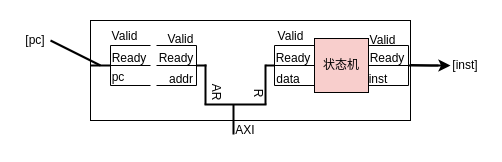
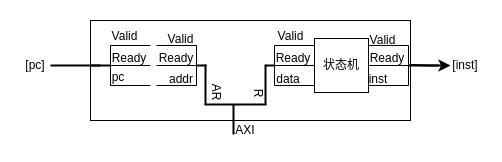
  <mxCell id="0" />
  <mxCell id="1" parent="0" />
  <mxCell id="2" value="" style="rounded=0;whiteSpace=wrap;html=1;movable=1;resizable=1;rotatable=1;deletable=1;editable=1;locked=0;connectable=1;" parent="1" vertex="1"><mxGeometry x="90" y="20" width="320" height="100" as="geometry" /></mxCell>
- <mxCell id="3" value="[pc]" style="text;html=1;strokeColor=none;fillColor=none;align=center;verticalAlign=middle;whiteSpace=wrap;rounded=0;" parent="1" vertex="1"><mxGeometry x="20" y="25" width="30" height="30" as="geometry" /></mxCell>
+ <mxCell id="3" value="[pc]" style="text;html=1;strokeColor=none;fillColor=none;align=center;verticalAlign=middle;whiteSpace=wrap;rounded=0;" parent="1" vertex="1"><mxGeometry x="20" y="50" width="30" height="30" as="geometry" /></mxCell>
  <mxCell id="4" value="Valid" style="text;html=1;strokeColor=none;fillColor=none;align=center;verticalAlign=middle;whiteSpace=wrap;rounded=0;" parent="1" vertex="1"><mxGeometry x="110" y="30" width="29" height="12" as="geometry" /></mxCell>
  <mxCell id="5" value="Ready" style="text;html=1;strokeColor=none;fillColor=none;align=center;verticalAlign=middle;whiteSpace=wrap;rounded=0;" parent="1" vertex="1"><mxGeometry x="109" y="52" width="40" height="12" as="geometry" /></mxCell>
  <mxCell id="6" value="pc" style="text;html=1;strokeColor=none;fillColor=none;align=center;verticalAlign=middle;whiteSpace=wrap;rounded=0;" parent="1" vertex="1"><mxGeometry x="98" y="71" width="40" height="12" as="geometry" /></mxCell>
  <mxCell id="7" value="" style="group" parent="1" vertex="1" connectable="0"><mxGeometry x="80" y="45" width="70" height="40" as="geometry" /></mxCell>
  <mxCell id="8" value="" style="endArrow=none;html=1;rounded=0;strokeWidth=2;" parent="7" edge="1"><mxGeometry width="50" height="50" relative="1" as="geometry"><mxPoint x="10" y="20" as="sourcePoint" /><mxPoint x="30" y="20" as="targetPoint" /></mxGeometry></mxCell>
  <mxCell id="9" value="" style="endArrow=none;html=1;rounded=0;" parent="7" edge="1"><mxGeometry width="50" height="50" relative="1" as="geometry"><mxPoint x="30" y="40" as="sourcePoint" /><mxPoint x="30" as="targetPoint" /></mxGeometry></mxCell>
  <mxCell id="10" value="" style="endArrow=none;html=1;rounded=0;" parent="7" edge="1"><mxGeometry width="50" height="50" relative="1" as="geometry"><mxPoint x="30" as="sourcePoint" /><mxPoint x="70" as="targetPoint" /></mxGeometry></mxCell>
  <mxCell id="11" value="" style="endArrow=none;html=1;rounded=0;" parent="7" edge="1"><mxGeometry width="50" height="50" relative="1" as="geometry"><mxPoint x="30" y="20" as="sourcePoint" /><mxPoint x="70" y="20" as="targetPoint" /></mxGeometry></mxCell>
  <mxCell id="12" value="" style="endArrow=none;html=1;rounded=0;" parent="7" edge="1"><mxGeometry width="50" height="50" relative="1" as="geometry"><mxPoint x="30" y="40" as="sourcePoint" /><mxPoint x="70" y="40" as="targetPoint" /></mxGeometry></mxCell>
  <mxCell id="13" value="" style="endArrow=none;html=1;rounded=0;exitX=1;exitY=0.5;exitDx=0;exitDy=0;strokeWidth=2;" parent="1" source="3" edge="1"><mxGeometry width="50" height="50" relative="1" as="geometry"><mxPoint x="120" y="110" as="sourcePoint" /><mxPoint x="100" y="65" as="targetPoint" /></mxGeometry></mxCell>
  <mxCell id="14" value="" style="group" vertex="1" connectable="0" parent="1"><mxGeometry x="156" y="33" width="158" height="107" as="geometry" /></mxCell>
  <mxCell id="15" value="" style="endArrow=none;html=1;rounded=0;strokeWidth=2;" parent="14" edge="1"><mxGeometry width="50" height="50" relative="1" as="geometry"><mxPoint x="77" y="101" as="sourcePoint" /><mxPoint x="77" y="71" as="targetPoint" /></mxGeometry></mxCell>
  <mxCell id="16" value="" style="endArrow=none;html=1;rounded=0;strokeWidth=2;" parent="14" edge="1"><mxGeometry width="50" height="50" relative="1" as="geometry"><mxPoint x="110" y="71" as="sourcePoint" /><mxPoint x="48" y="71" as="targetPoint" /></mxGeometry></mxCell>
  <mxCell id="17" value="" style="endArrow=none;html=1;rounded=0;strokeWidth=2;" parent="14" edge="1"><mxGeometry width="50" height="50" relative="1" as="geometry"><mxPoint x="49" y="71" as="sourcePoint" /><mxPoint x="49" y="31" as="targetPoint" /></mxGeometry></mxCell>
  <mxCell id="18" value="" style="endArrow=none;html=1;rounded=0;strokeWidth=2;" parent="14" edge="1"><mxGeometry width="50" height="50" relative="1" as="geometry"><mxPoint x="109" y="71" as="sourcePoint" /><mxPoint x="109" y="31" as="targetPoint" /></mxGeometry></mxCell>
  <mxCell id="19" value="R" style="text;html=1;strokeColor=none;fillColor=none;align=center;verticalAlign=middle;whiteSpace=wrap;rounded=0;rotation=90;" parent="14" vertex="1"><mxGeometry x="89" y="55" width="26" height="10" as="geometry" /></mxCell>
  <mxCell id="20" value="AR" style="text;html=1;strokeColor=none;fillColor=none;align=center;verticalAlign=middle;whiteSpace=wrap;rounded=0;rotation=90;" parent="14" vertex="1"><mxGeometry x="50" y="53" width="20" height="12" as="geometry" /></mxCell>
  <mxCell id="21" value="Valid" style="text;html=1;strokeColor=none;fillColor=none;align=center;verticalAlign=middle;whiteSpace=wrap;rounded=0;rotation=0;" parent="14" vertex="1"><mxGeometry x="10" width="29" height="12" as="geometry" /></mxCell>
  <mxCell id="22" value="" style="endArrow=none;html=1;rounded=0;strokeWidth=2;" parent="14" edge="1"><mxGeometry width="50" height="50" relative="1" as="geometry"><mxPoint x="50" y="32" as="sourcePoint" /><mxPoint x="40" y="32" as="targetPoint" /></mxGeometry></mxCell>
  <mxCell id="23" value="" style="endArrow=none;html=1;rounded=0;" parent="14" edge="1"><mxGeometry width="50" height="50" relative="1" as="geometry"><mxPoint x="40" y="12" as="sourcePoint" /><mxPoint x="40" y="52" as="targetPoint" /></mxGeometry></mxCell>
  <mxCell id="24" value="" style="endArrow=none;html=1;rounded=0;" parent="14" edge="1"><mxGeometry width="50" height="50" relative="1" as="geometry"><mxPoint x="40" y="52" as="sourcePoint" /><mxPoint y="52" as="targetPoint" /></mxGeometry></mxCell>
  <mxCell id="25" value="" style="endArrow=none;html=1;rounded=0;" parent="14" edge="1"><mxGeometry width="50" height="50" relative="1" as="geometry"><mxPoint x="40" y="32" as="sourcePoint" /><mxPoint y="32" as="targetPoint" /></mxGeometry></mxCell>
  <mxCell id="26" value="" style="endArrow=none;html=1;rounded=0;" parent="14" edge="1"><mxGeometry width="50" height="50" relative="1" as="geometry"><mxPoint x="40" y="12" as="sourcePoint" /><mxPoint y="12" as="targetPoint" /></mxGeometry></mxCell>
  <mxCell id="27" value="Ready" style="text;html=1;strokeColor=none;fillColor=none;align=center;verticalAlign=middle;whiteSpace=wrap;rounded=0;rotation=0;" parent="14" vertex="1"><mxGeometry y="19" width="40" height="12" as="geometry" /></mxCell>
  <mxCell id="28" value="addr" style="text;html=1;strokeColor=none;fillColor=none;align=center;verticalAlign=middle;whiteSpace=wrap;rounded=0;rotation=0;" parent="14" vertex="1"><mxGeometry x="10" y="40" width="30" height="12" as="geometry" /></mxCell>
  <mxCell id="29" value="" style="endArrow=none;html=1;rounded=0;strokeWidth=2;" parent="14" edge="1"><mxGeometry width="50" height="50" relative="1" as="geometry"><mxPoint x="109" y="32" as="sourcePoint" /><mxPoint x="118" y="32" as="targetPoint" /></mxGeometry></mxCell>
  <mxCell id="30" value="Ready" style="text;html=1;strokeColor=none;fillColor=none;align=center;verticalAlign=middle;whiteSpace=wrap;rounded=0;rotation=0;" parent="14" vertex="1"><mxGeometry x="117" y="19" width="40" height="12" as="geometry" /></mxCell>
  <mxCell id="31" value="" style="endArrow=none;html=1;rounded=0;" parent="14" edge="1"><mxGeometry width="50" height="50" relative="1" as="geometry"><mxPoint x="118" y="52" as="sourcePoint" /><mxPoint x="118" y="12" as="targetPoint" /></mxGeometry></mxCell>
  <mxCell id="32" value="" style="endArrow=none;html=1;rounded=0;" parent="14" edge="1"><mxGeometry width="50" height="50" relative="1" as="geometry"><mxPoint x="118" y="12" as="sourcePoint" /><mxPoint x="158" y="12" as="targetPoint" /></mxGeometry></mxCell>
  <mxCell id="33" value="" style="endArrow=none;html=1;rounded=0;" parent="14" edge="1"><mxGeometry width="50" height="50" relative="1" as="geometry"><mxPoint x="118" y="32" as="sourcePoint" /><mxPoint x="158" y="32" as="targetPoint" /></mxGeometry></mxCell>
  <mxCell id="34" value="" style="endArrow=none;html=1;rounded=0;" parent="14" edge="1"><mxGeometry width="50" height="50" relative="1" as="geometry"><mxPoint x="118" y="52" as="sourcePoint" /><mxPoint x="158" y="52" as="targetPoint" /></mxGeometry></mxCell>
  <mxCell id="35" value="data" style="text;html=1;strokeColor=none;fillColor=none;align=center;verticalAlign=middle;whiteSpace=wrap;rounded=0;rotation=0;" parent="14" vertex="1"><mxGeometry x="117" y="40" width="30" height="12" as="geometry" /></mxCell>
  <mxCell id="36" value="AXI" style="text;html=1;align=center;verticalAlign=middle;whiteSpace=wrap;rounded=0;" vertex="1" parent="14"><mxGeometry x="74" y="87" width="30" height="20" as="geometry" /></mxCell>
  <mxCell id="37" value="" style="group" vertex="1" connectable="0" parent="1"><mxGeometry x="410" y="50" width="70" height="30" as="geometry" /></mxCell>
  <mxCell id="38" style="edgeStyle=orthogonalEdgeStyle;rounded=0;orthogonalLoop=1;jettySize=auto;html=1;exitX=1;exitY=0.5;exitDx=0;exitDy=0;strokeWidth=2;entryX=0;entryY=0.5;entryDx=0;entryDy=0;" parent="37" target="39" edge="1"><mxGeometry relative="1" as="geometry"><mxPoint y="14.5" as="sourcePoint" /><mxPoint x="40" y="15" as="targetPoint" /></mxGeometry></mxCell>
  <mxCell id="39" value="[inst]" style="text;html=1;strokeColor=none;fillColor=none;align=center;verticalAlign=middle;whiteSpace=wrap;rounded=0;" parent="37" vertex="1"><mxGeometry x="40" width="30" height="30" as="geometry" /></mxCell>
  <mxCell id="40" value="" style="group" vertex="1" connectable="0" parent="1"><mxGeometry x="356" y="34" width="82" height="51" as="geometry" /></mxCell>
  <mxCell id="41" value="Valid" style="text;html=1;strokeColor=none;fillColor=none;align=center;verticalAlign=middle;whiteSpace=wrap;rounded=0;" parent="40" vertex="1"><mxGeometry x="12" width="29" height="12" as="geometry" /></mxCell>
  <mxCell id="42" value="Ready" style="text;html=1;strokeColor=none;fillColor=none;align=center;verticalAlign=middle;whiteSpace=wrap;rounded=0;" parent="40" vertex="1"><mxGeometry x="11" y="18" width="40" height="12" as="geometry" /></mxCell>
  <mxCell id="43" value="inst" style="text;html=1;strokeColor=none;fillColor=none;align=center;verticalAlign=middle;whiteSpace=wrap;rounded=0;" parent="40" vertex="1"><mxGeometry x="1.5" y="39" width="40" height="12" as="geometry" /></mxCell>
  <mxCell id="44" value="" style="group;rotation=-180;" parent="40" vertex="1" connectable="0"><mxGeometry x="12" y="11" width="70" height="40" as="geometry" /></mxCell>
  <mxCell id="45" value="" style="endArrow=none;html=1;rounded=0;strokeWidth=2;" parent="44" edge="1"><mxGeometry width="50" height="50" relative="1" as="geometry"><mxPoint x="70" y="20" as="sourcePoint" /><mxPoint x="40" y="20" as="targetPoint" /></mxGeometry></mxCell>
  <mxCell id="46" value="" style="endArrow=none;html=1;rounded=0;" parent="44" edge="1"><mxGeometry width="50" height="50" relative="1" as="geometry"><mxPoint x="40" as="sourcePoint" /><mxPoint x="40" y="40" as="targetPoint" /></mxGeometry></mxCell>
  <mxCell id="47" value="" style="endArrow=none;html=1;rounded=0;" parent="44" edge="1"><mxGeometry width="50" height="50" relative="1" as="geometry"><mxPoint x="40" y="40" as="sourcePoint" /><mxPoint y="40" as="targetPoint" /></mxGeometry></mxCell>
  <mxCell id="48" value="" style="endArrow=none;html=1;rounded=0;" parent="44" edge="1"><mxGeometry width="50" height="50" relative="1" as="geometry"><mxPoint x="40" y="20" as="sourcePoint" /><mxPoint y="20" as="targetPoint" /></mxGeometry></mxCell>
  <mxCell id="49" value="" style="endArrow=none;html=1;rounded=0;" parent="44" edge="1"><mxGeometry width="50" height="50" relative="1" as="geometry"><mxPoint x="40" as="sourcePoint" /><mxPoint as="targetPoint" /></mxGeometry></mxCell>
  <mxCell id="50" value="Valid" style="text;html=1;strokeColor=none;fillColor=none;align=center;verticalAlign=middle;whiteSpace=wrap;rounded=0;rotation=0;" parent="1" vertex="1"><mxGeometry x="276" y="30" width="29" height="12" as="geometry" /></mxCell>
- <mxCell id="51" value="状态机" style="rounded=0;whiteSpace=wrap;html=1;fillColor=#f8cecc;" vertex="1" parent="1"><mxGeometry x="314" y="38" width="54" height="54" as="geometry" /></mxCell>
+ <mxCell id="51" value="状态机" style="rounded=0;whiteSpace=wrap;html=1;" vertex="1" parent="1"><mxGeometry x="314" y="38" width="54" height="54" as="geometry" /></mxCell>
